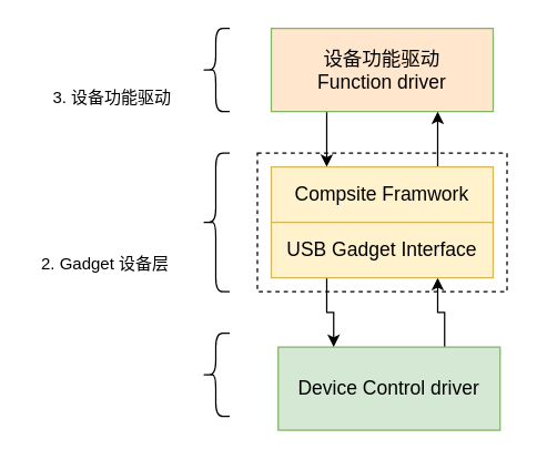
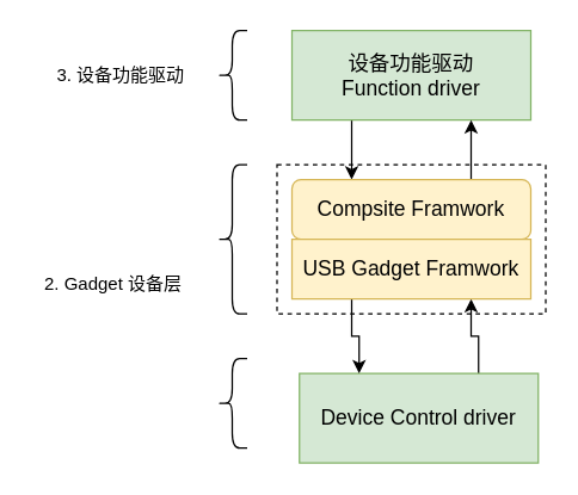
  <mxCell id="0" />
  <mxCell id="1" parent="0" />
  <mxCell id="2" style="edgeStyle=orthogonalEdgeStyle;rounded=0;orthogonalLoop=1;jettySize=auto;html=1;exitX=0.25;exitY=1;exitDx=0;exitDy=0;entryX=0.25;entryY=0;entryDx=0;entryDy=0;" edge="1" parent="1" source="3" target="5"><mxGeometry relative="1" as="geometry" /></mxCell>
- <mxCell id="3" value="&lt;font style=&quot;font-size: 14px&quot;&gt;设备功能驱动&lt;br&gt;Function driver&lt;br&gt;&lt;/font&gt;" style="rounded=0;whiteSpace=wrap;html=1;fillColor=#ffe6cc;strokeColor=#82b366;" vertex="1" parent="1"><mxGeometry x="195" y="20" width="160" height="60" as="geometry" /></mxCell>
+ <mxCell id="3" value="&lt;font style=&quot;font-size: 14px&quot;&gt;设备功能驱动&lt;br&gt;Function driver&lt;br&gt;&lt;/font&gt;" style="rounded=0;whiteSpace=wrap;html=1;fillColor=#d5e8d4;strokeColor=#82b366;" vertex="1" parent="1"><mxGeometry x="195" y="20" width="160" height="60" as="geometry" /></mxCell>
  <mxCell id="4" style="edgeStyle=orthogonalEdgeStyle;rounded=0;orthogonalLoop=1;jettySize=auto;html=1;exitX=0.75;exitY=0;exitDx=0;exitDy=0;entryX=0.75;entryY=1;entryDx=0;entryDy=0;" edge="1" parent="1" source="5" target="3"><mxGeometry relative="1" as="geometry" /></mxCell>
- <mxCell id="5" value="&lt;font style=&quot;font-size: 14px&quot;&gt;Compsite Framwork&lt;br&gt;&lt;/font&gt;" style="rounded=0;whiteSpace=wrap;html=1;fillColor=#fff2cc;strokeColor=#d6b656;" vertex="1" parent="1"><mxGeometry x="195" y="120" width="160" height="40" as="geometry" /></mxCell>
+ <mxCell id="5" value="&lt;font style=&quot;font-size: 14px&quot;&gt;Compsite Framwork&lt;br&gt;&lt;/font&gt;" style="whiteSpace=wrap;html=1;fillColor=#fff2cc;strokeColor=#d6b656;rounded=1;" vertex="1" parent="1"><mxGeometry x="195" y="120" width="160" height="40" as="geometry" /></mxCell>
  <mxCell id="6" style="edgeStyle=orthogonalEdgeStyle;rounded=0;orthogonalLoop=1;jettySize=auto;html=1;exitX=0.75;exitY=0;exitDx=0;exitDy=0;entryX=0.75;entryY=1;entryDx=0;entryDy=0;" edge="1" parent="1" source="7" target="9"><mxGeometry relative="1" as="geometry" /></mxCell>
  <mxCell id="7" value="&lt;font style=&quot;font-size: 14px&quot;&gt;Device Control driver&lt;br&gt;&lt;/font&gt;" style="rounded=0;whiteSpace=wrap;html=1;fillColor=#d5e8d4;strokeColor=#82b366;" vertex="1" parent="1"><mxGeometry x="200" y="250" width="160" height="60" as="geometry" /></mxCell>
  <mxCell id="8" style="edgeStyle=orthogonalEdgeStyle;rounded=0;orthogonalLoop=1;jettySize=auto;html=1;exitX=0.25;exitY=1;exitDx=0;exitDy=0;entryX=0.25;entryY=0;entryDx=0;entryDy=0;" edge="1" parent="1" source="9" target="7"><mxGeometry relative="1" as="geometry" /></mxCell>
- <mxCell id="9" value="&lt;font style=&quot;font-size: 14px&quot;&gt;USB Gadget Interface&lt;br&gt;&lt;/font&gt;" style="rounded=0;whiteSpace=wrap;html=1;fillColor=#fff2cc;strokeColor=#d6b656;" vertex="1" parent="1"><mxGeometry x="195" y="160" width="160" height="40" as="geometry" /></mxCell>
+ <mxCell id="9" value="&lt;font style=&quot;font-size: 14px&quot;&gt;USB Gadget Framwork&lt;br&gt;&lt;/font&gt;" style="rounded=0;whiteSpace=wrap;html=1;fillColor=#fff2cc;strokeColor=#d6b656;" vertex="1" parent="1"><mxGeometry x="195" y="160" width="160" height="40" as="geometry" /></mxCell>
  <mxCell id="10" value="" style="rounded=0;whiteSpace=wrap;html=1;fillColor=none;dashed=1;" vertex="1" parent="1"><mxGeometry x="185" y="110" width="180" height="100" as="geometry" /></mxCell>
  <mxCell id="11" value="" style="shape=curlyBracket;whiteSpace=wrap;html=1;rounded=1;fillColor=none;" vertex="1" parent="1"><mxGeometry x="145" y="110" width="20" height="100" as="geometry" /></mxCell>
  <mxCell id="12" value="" style="shape=curlyBracket;whiteSpace=wrap;html=1;rounded=1;fillColor=none;" vertex="1" parent="1"><mxGeometry x="145" y="240" width="20" height="60" as="geometry" /></mxCell>
  <mxCell id="13" value="" style="shape=curlyBracket;whiteSpace=wrap;html=1;rounded=1;fillColor=none;" vertex="1" parent="1"><mxGeometry x="145" y="20" width="20" height="60" as="geometry" /></mxCell>
  <mxCell id="14" value="2. Gadget 设备层" style="text;html=1;align=center;verticalAlign=middle;resizable=0;points=[];autosize=1;strokeColor=none;" vertex="1" parent="1"><mxGeometry x="20" y="180" width="110" height="20" as="geometry" /></mxCell>
- <mxCell id="15" value="3. 设备功能驱动" style="text;html=1;align=center;verticalAlign=middle;resizable=0;points=[];autosize=1;strokeColor=none;" vertex="1" parent="1"><mxGeometry x="30" y="60" width="100" height="20" as="geometry" /></mxCell>
+ <mxCell id="15" value="3. 设备功能驱动" style="text;html=1;align=center;verticalAlign=middle;resizable=0;points=[];autosize=1;strokeColor=none;" vertex="1" parent="1"><mxGeometry x="30" y="40" width="100" height="20" as="geometry" /></mxCell>
